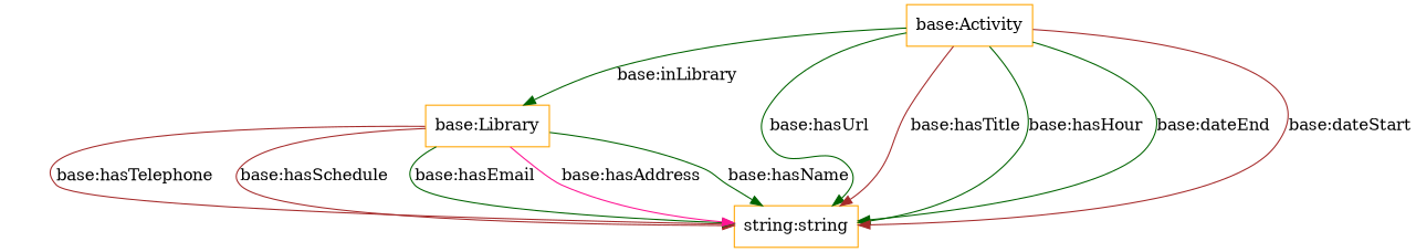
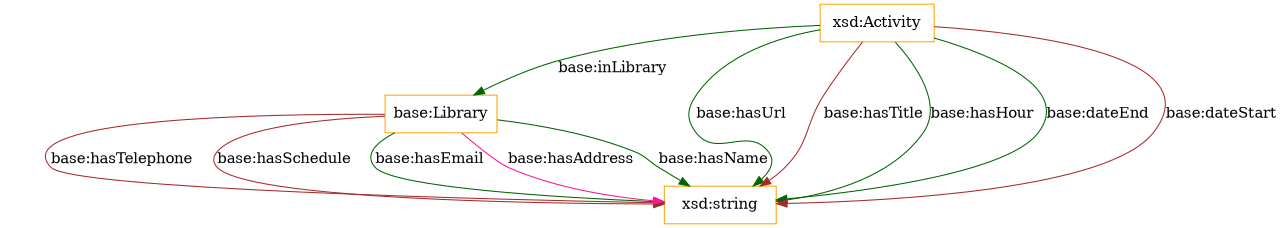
  digraph {
    rankdir=TB
    node [color=orange shape=rectangle]
    edge [color=darkgreen]
    "base:Library"
-   "xsd:string" [label="string:string"]
-   "base:Activity"
+   "xsd:string"
+   "base:Activity" [label="xsd:Activity"]
    "base:Library" -> "xsd:string" [color=brown label="base:hasTelephone"]
    "base:Library" -> "xsd:string" [color=brown label="base:hasSchedule"]
    "base:Library" -> "xsd:string" [label="base:hasEmail"]
    "base:Library" -> "xsd:string" [color=deeppink label="base:hasAddress"]
    "base:Library" -> "xsd:string" [label="base:hasName"]
    "base:Activity" -> "base:Library" [label="base:inLibrary"]
    "base:Activity" -> "xsd:string" [label="base:hasUrl"]
    "base:Activity" -> "xsd:string" [color=brown label="base:hasTitle"]
    "base:Activity" -> "xsd:string" [label="base:hasHour"]
    "base:Activity" -> "xsd:string" [label="base:dateEnd"]
    "base:Activity" -> "xsd:string" [color=brown label="base:dateStart"]
  }
